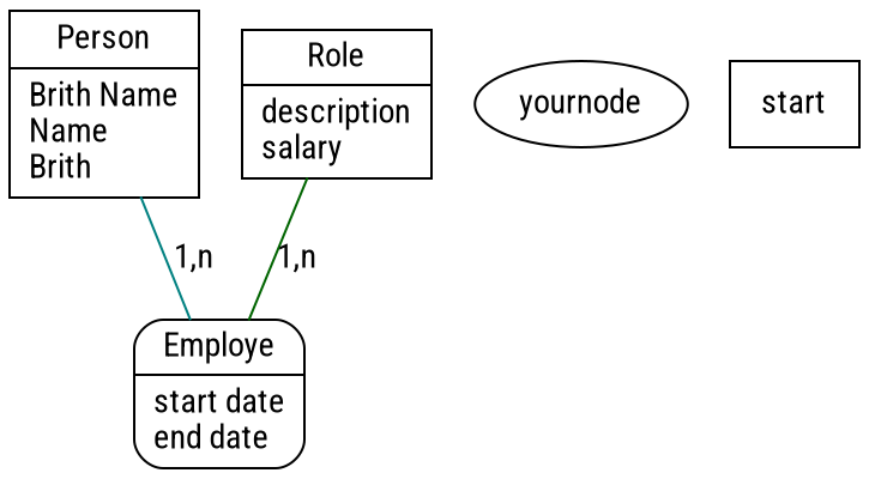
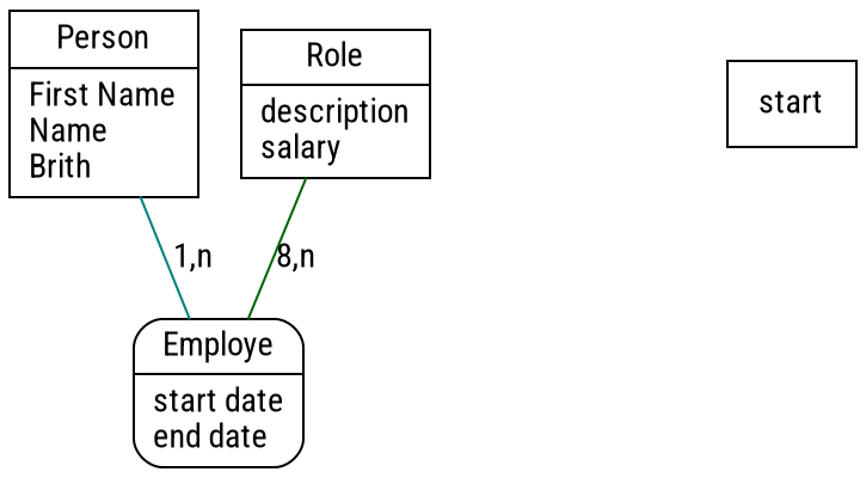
  graph {
    fontname="Roboto Condensed"
    node [fontname="Roboto Condensed" shape=record]
    edge [fontname="Roboto Condensed" labeldistance=0]
-   Person [label="{\N|Brith Name\lName\lBrith\l}"]
+   Person [label="{\N|First Name\lName\lBrith\l}"]
    Employe [label="{\N|start date\lend date\l}" shape=Mrecord]
    Role [label="{\N|description\lsalary\l}"]
-   yournode [shape=""]
    n5 [label=start shape=DFDbox]
    Person -- Employe [color=teal label="1,n"]
-   Role -- Employe [color=darkgreen label="1,n"]
+   Role -- Employe [color=darkgreen label="8,n"]
  }
